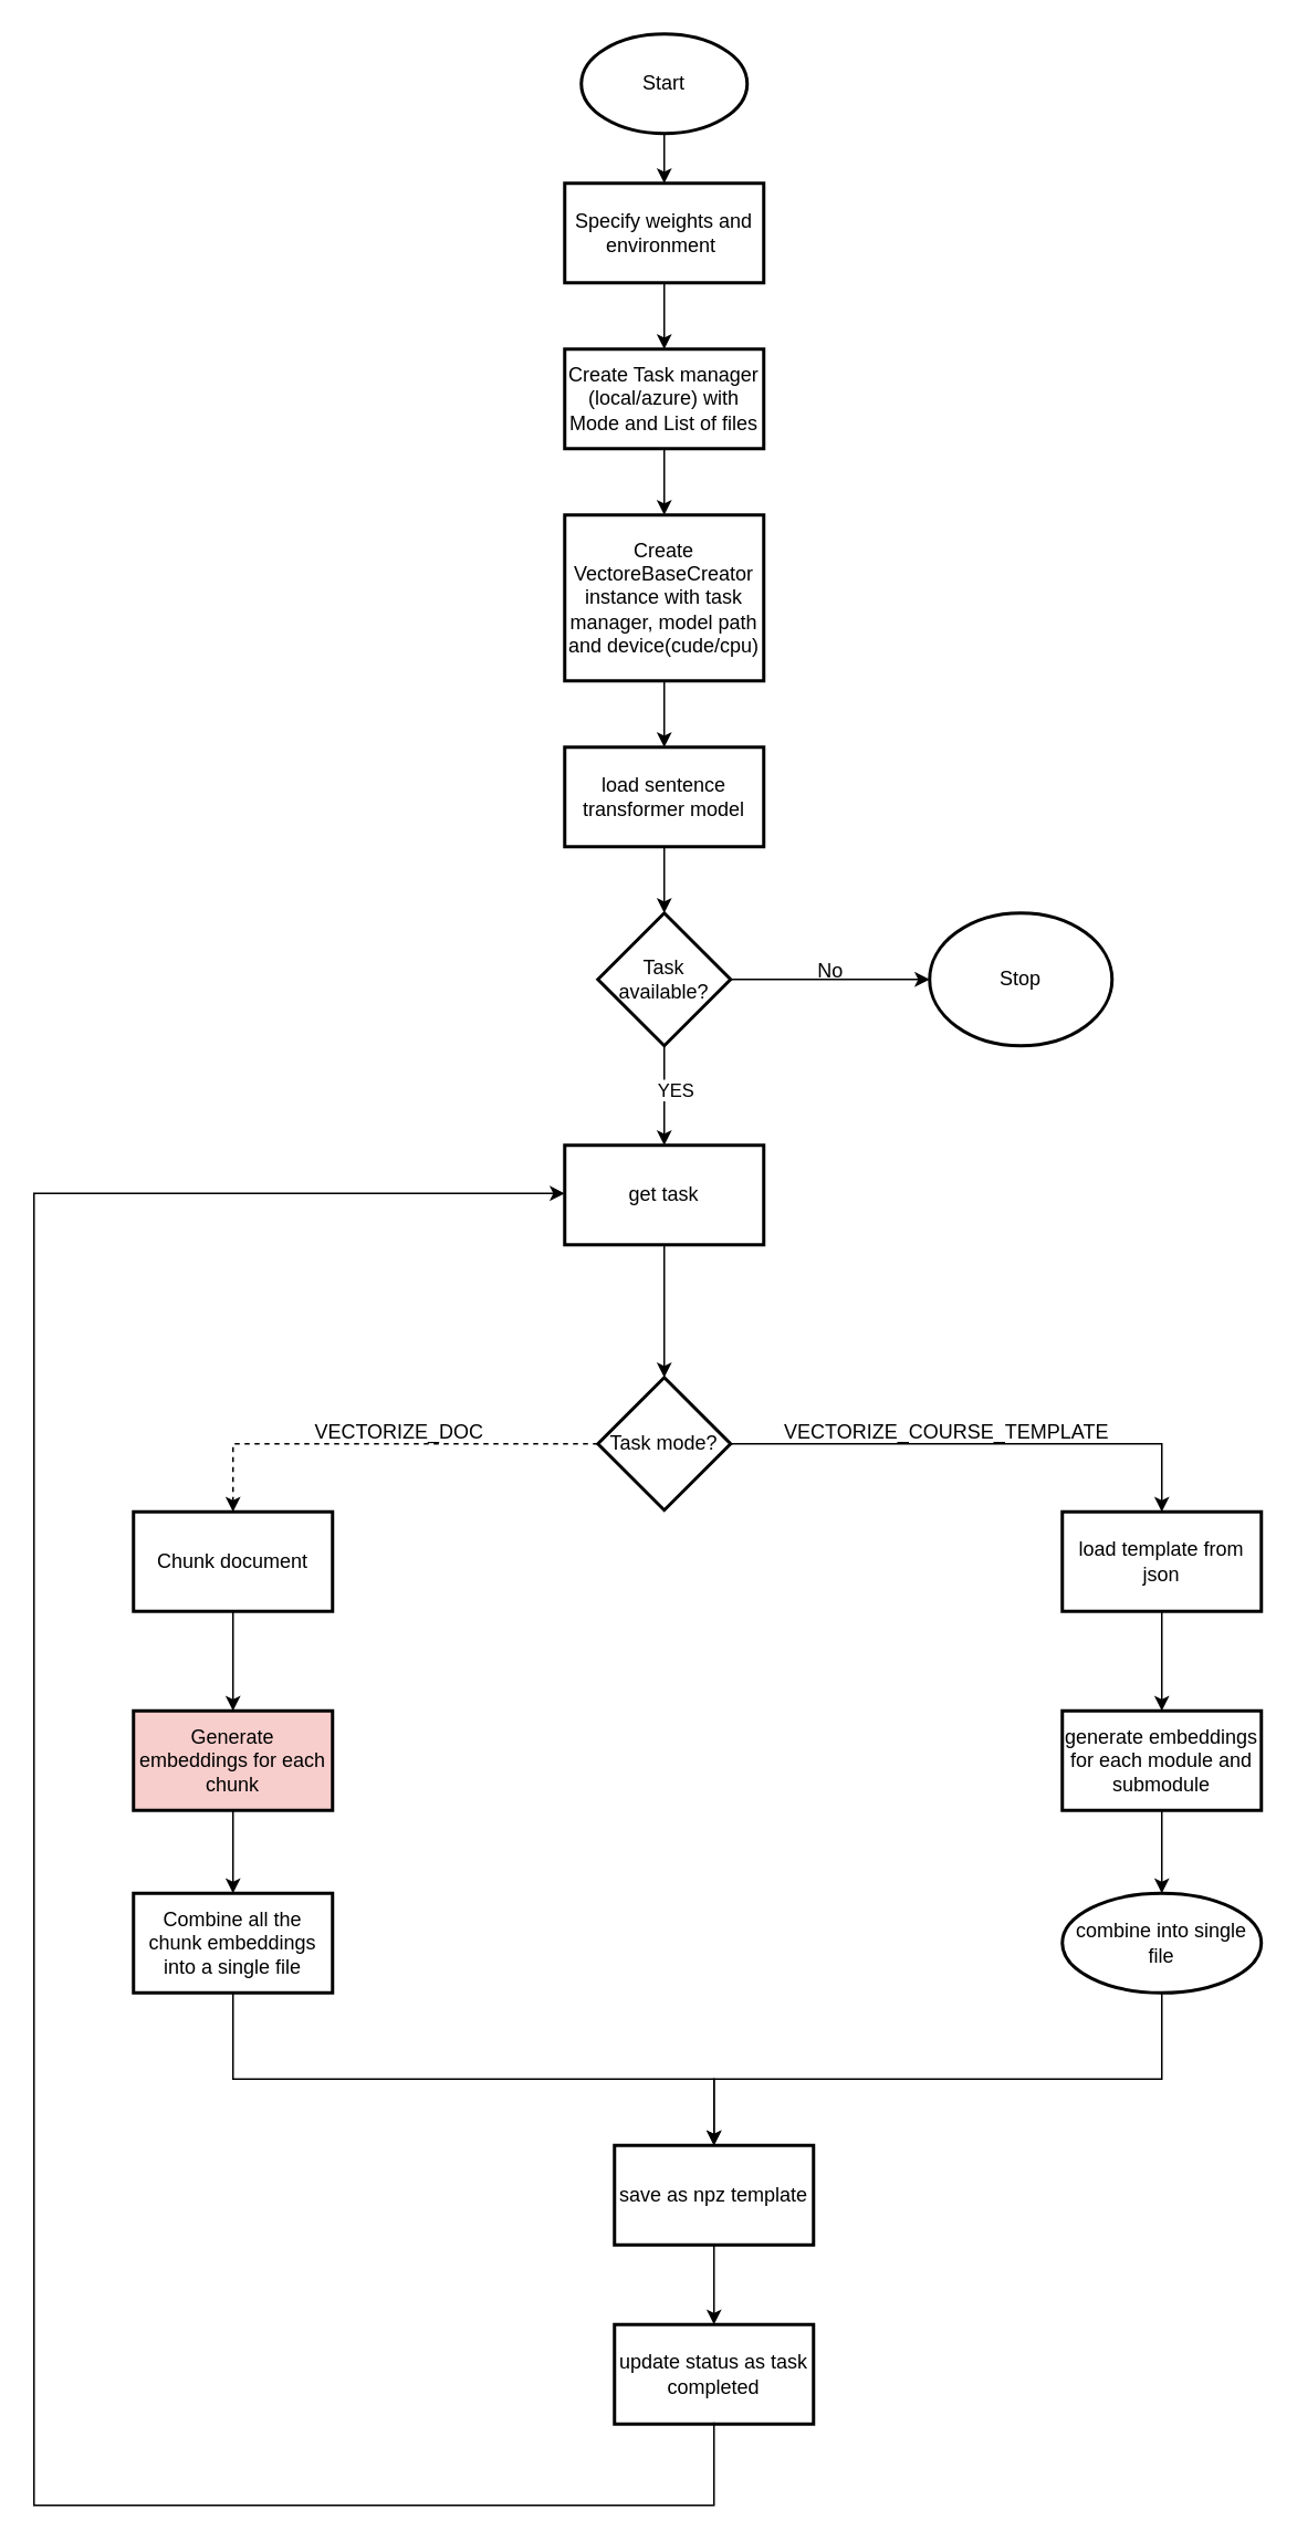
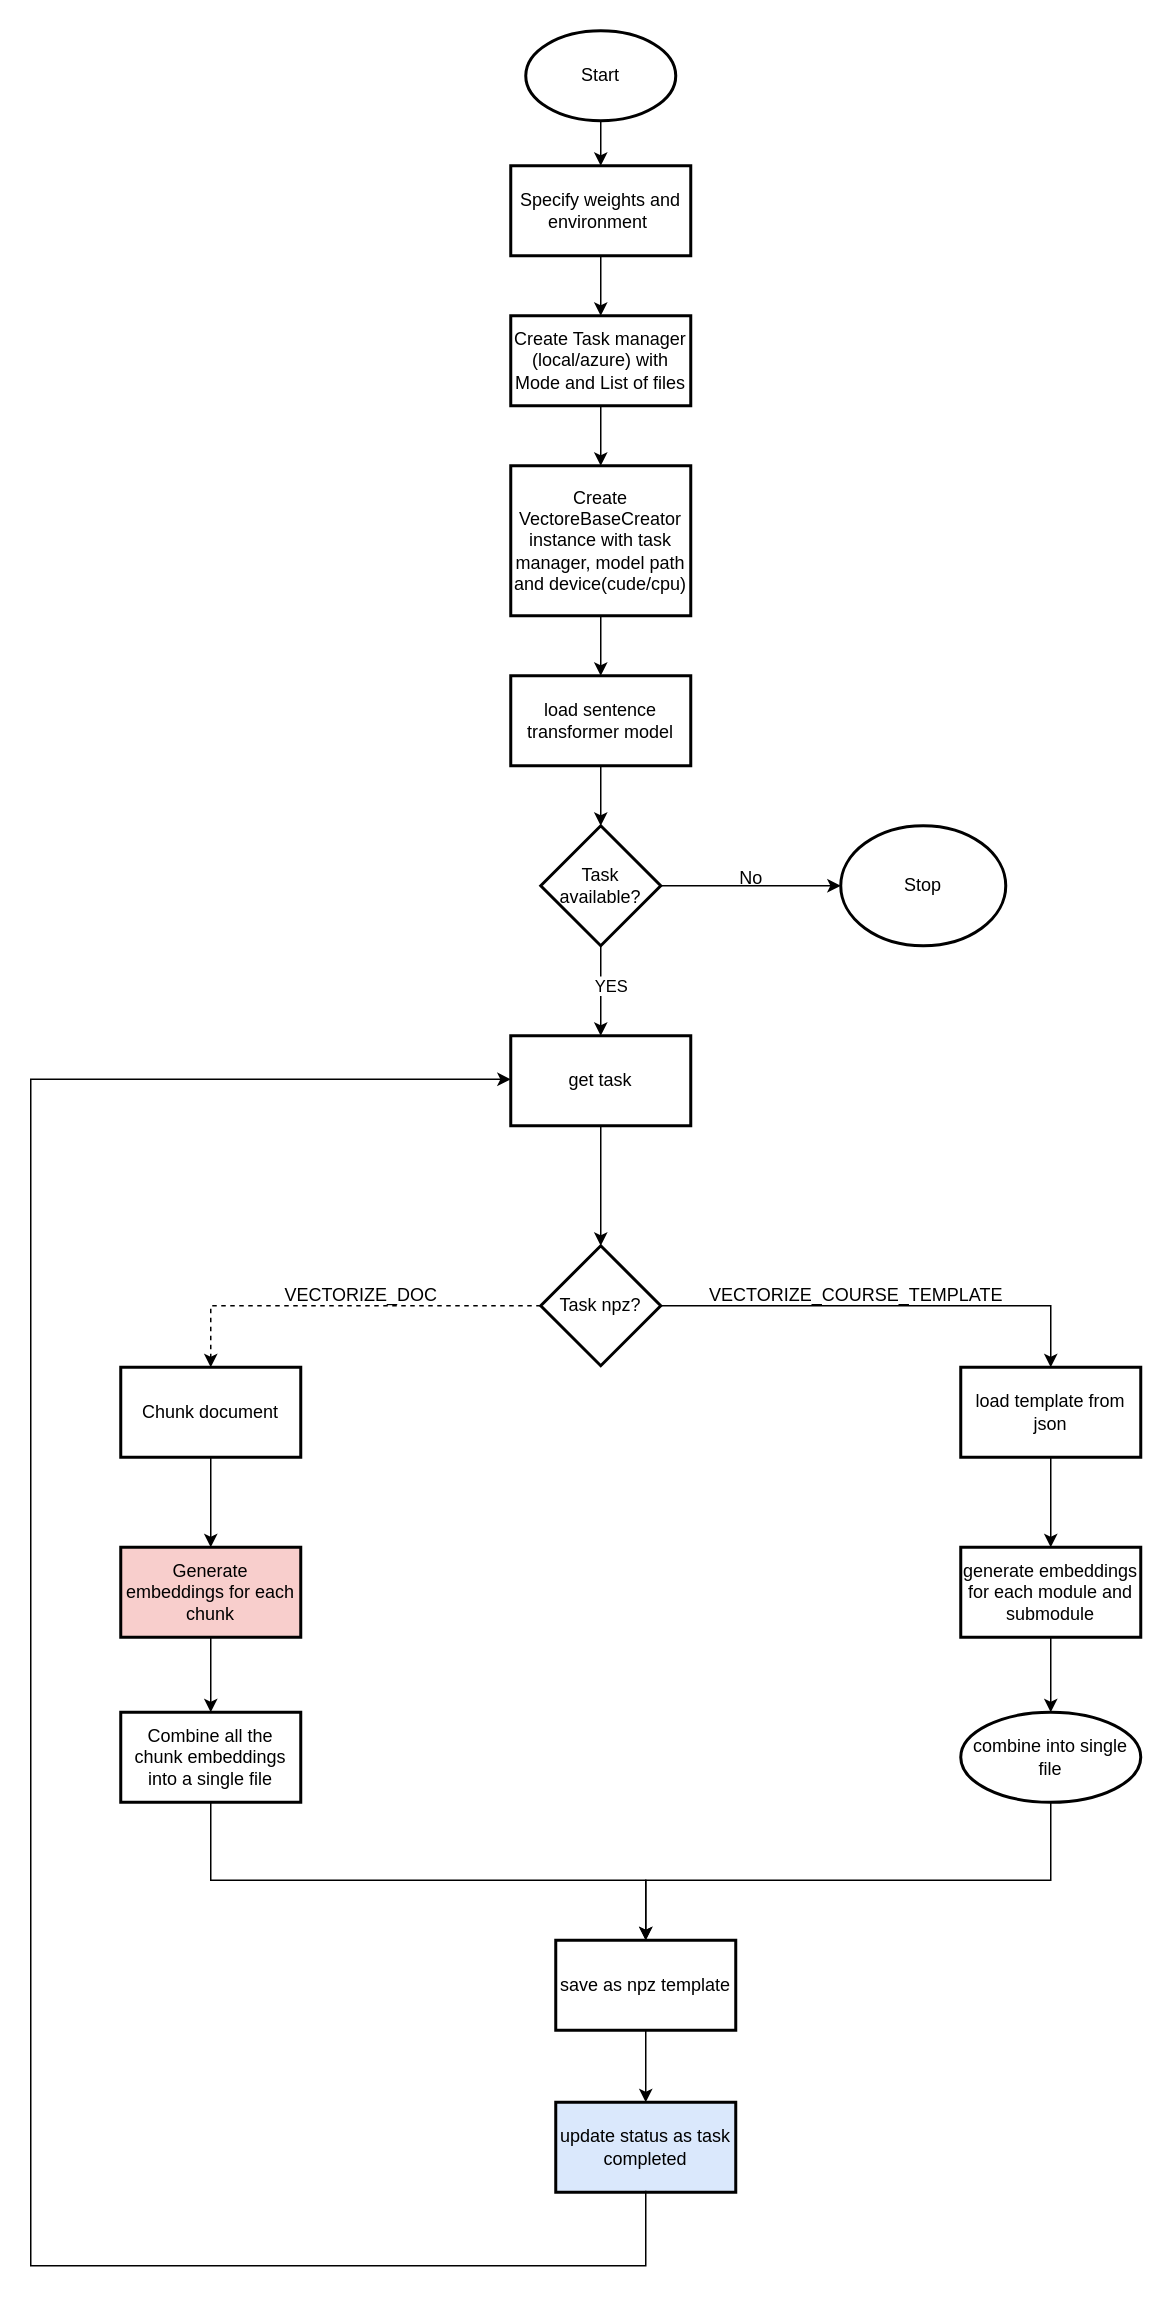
  <mxCell id="0" />
  <mxCell id="1" parent="0" />
  <mxCell id="2" value="Start" style="strokeWidth=2;html=1;shape=mxgraph.flowchart.start_1;whiteSpace=wrap;" vertex="1" parent="1"><mxGeometry x="350" y="20" width="100" height="60" as="geometry" /></mxCell>
  <mxCell id="3" value="" style="edgeStyle=orthogonalEdgeStyle;rounded=0;orthogonalLoop=1;jettySize=auto;html=1;" edge="1" parent="1" source="4" target="9"><mxGeometry relative="1" as="geometry" /></mxCell>
  <mxCell id="4" value="Create Task manager (local/azure) with Mode and List of files" style="whiteSpace=wrap;html=1;strokeWidth=2;" vertex="1" parent="1"><mxGeometry x="340" y="210" width="120" height="60" as="geometry" /></mxCell>
  <mxCell id="5" value="Specify weights and environment&amp;nbsp;" style="whiteSpace=wrap;html=1;strokeWidth=2;" vertex="1" parent="1"><mxGeometry x="340" y="110" width="120" height="60" as="geometry" /></mxCell>
  <mxCell id="6" value="" style="endArrow=classic;html=1;rounded=0;entryX=0.5;entryY=0;entryDx=0;entryDy=0;exitX=0.5;exitY=1;exitDx=0;exitDy=0;exitPerimeter=0;" edge="1" parent="1" source="2" target="5"><mxGeometry width="50" height="50" relative="1" as="geometry"><mxPoint x="400" y="140" as="sourcePoint" /><mxPoint x="450" y="90" as="targetPoint" /></mxGeometry></mxCell>
  <mxCell id="7" value="" style="endArrow=classic;html=1;rounded=0;exitX=0.5;exitY=1;exitDx=0;exitDy=0;entryX=0.5;entryY=0;entryDx=0;entryDy=0;" edge="1" parent="1" source="5" target="4"><mxGeometry width="50" height="50" relative="1" as="geometry"><mxPoint x="399.5" y="260" as="sourcePoint" /><mxPoint x="400" y="340" as="targetPoint" /></mxGeometry></mxCell>
  <mxCell id="8" value="" style="edgeStyle=orthogonalEdgeStyle;rounded=0;orthogonalLoop=1;jettySize=auto;html=1;" edge="1" parent="1" source="9" target="12"><mxGeometry relative="1" as="geometry" /></mxCell>
  <mxCell id="9" value="Create VectoreBaseCreator instance with task manager, model path and device(cude/cpu)" style="whiteSpace=wrap;html=1;strokeWidth=2;" vertex="1" parent="1"><mxGeometry x="340" y="310" width="120" height="100" as="geometry" /></mxCell>
  <mxCell id="10" style="edgeStyle=orthogonalEdgeStyle;rounded=0;orthogonalLoop=1;jettySize=auto;html=1;exitX=0.5;exitY=1;exitDx=0;exitDy=0;" edge="1" parent="1" source="9" target="9"><mxGeometry relative="1" as="geometry" /></mxCell>
  <mxCell id="11" value="" style="edgeStyle=orthogonalEdgeStyle;rounded=0;orthogonalLoop=1;jettySize=auto;html=1;" edge="1" parent="1" source="12" target="15"><mxGeometry relative="1" as="geometry" /></mxCell>
  <mxCell id="12" value="load sentence transformer model" style="whiteSpace=wrap;html=1;strokeWidth=2;" vertex="1" parent="1"><mxGeometry x="340" y="450" width="120" height="60" as="geometry" /></mxCell>
  <mxCell id="13" value="" style="edgeStyle=orthogonalEdgeStyle;rounded=0;orthogonalLoop=1;jettySize=auto;html=1;" edge="1" parent="1" source="15" target="17"><mxGeometry relative="1" as="geometry" /></mxCell>
  <mxCell id="14" value="YES" style="edgeLabel;html=1;align=center;verticalAlign=middle;resizable=0;points=[];" vertex="1" connectable="0" parent="13"><mxGeometry x="-0.133" y="6" relative="1" as="geometry"><mxPoint as="offset" /></mxGeometry></mxCell>
  <mxCell id="15" value="Task available?" style="rhombus;whiteSpace=wrap;html=1;strokeWidth=2;" vertex="1" parent="1"><mxGeometry x="360" y="550" width="80" height="80" as="geometry" /></mxCell>
  <mxCell id="16" value="" style="edgeStyle=orthogonalEdgeStyle;rounded=0;orthogonalLoop=1;jettySize=auto;html=1;" edge="1" parent="1" source="17" target="20"><mxGeometry relative="1" as="geometry" /></mxCell>
  <mxCell id="17" value="get task" style="whiteSpace=wrap;html=1;strokeWidth=2;" vertex="1" parent="1"><mxGeometry x="340" y="690" width="120" height="60" as="geometry" /></mxCell>
  <mxCell id="18" value="" style="edgeStyle=orthogonalEdgeStyle;rounded=0;orthogonalLoop=1;jettySize=auto;html=1;dashed=1;" edge="1" parent="1" source="20" target="22"><mxGeometry relative="1" as="geometry" /></mxCell>
  <mxCell id="19" value="" style="edgeStyle=orthogonalEdgeStyle;rounded=0;orthogonalLoop=1;jettySize=auto;html=1;" edge="1" parent="1" source="20" target="29"><mxGeometry relative="1" as="geometry" /></mxCell>
- <mxCell id="20" value="Task mode?" style="rhombus;whiteSpace=wrap;html=1;strokeWidth=2;" vertex="1" parent="1"><mxGeometry x="360" y="830" width="80" height="80" as="geometry" /></mxCell>
+ <mxCell id="20" value="Task npz?" style="rhombus;whiteSpace=wrap;html=1;strokeWidth=2;" vertex="1" parent="1"><mxGeometry x="360" y="830" width="80" height="80" as="geometry" /></mxCell>
  <mxCell id="21" value="" style="edgeStyle=orthogonalEdgeStyle;rounded=0;orthogonalLoop=1;jettySize=auto;html=1;" edge="1" parent="1" source="22" target="24"><mxGeometry relative="1" as="geometry" /></mxCell>
  <mxCell id="22" value="Chunk document" style="whiteSpace=wrap;html=1;strokeWidth=2;" vertex="1" parent="1"><mxGeometry x="80" y="911" width="120" height="60" as="geometry" /></mxCell>
  <mxCell id="23" value="" style="edgeStyle=orthogonalEdgeStyle;rounded=0;orthogonalLoop=1;jettySize=auto;html=1;" edge="1" parent="1" source="24" target="26"><mxGeometry relative="1" as="geometry" /></mxCell>
  <mxCell id="24" value="Generate embeddings for each chunk" style="whiteSpace=wrap;html=1;strokeWidth=2;fillColor=#f8cecc;" vertex="1" parent="1"><mxGeometry x="80" y="1031" width="120" height="60" as="geometry" /></mxCell>
  <mxCell id="25" value="" style="edgeStyle=orthogonalEdgeStyle;rounded=0;orthogonalLoop=1;jettySize=auto;html=1;exitX=0.5;exitY=1;exitDx=0;exitDy=0;" edge="1" parent="1" source="26" target="35"><mxGeometry relative="1" as="geometry"><mxPoint x="140" y="1153" as="sourcePoint" /><Array as="points"><mxPoint x="140" y="1253" /><mxPoint x="430" y="1253" /></Array></mxGeometry></mxCell>
  <mxCell id="26" value="Combine all the chunk embeddings into a single file" style="whiteSpace=wrap;html=1;strokeWidth=2;" vertex="1" parent="1"><mxGeometry x="80" y="1141" width="120" height="60" as="geometry" /></mxCell>
  <mxCell id="27" value="VECTORIZE_DOC" style="text;html=1;align=center;verticalAlign=middle;resizable=0;points=[];autosize=1;strokeColor=none;fillColor=none;" vertex="1" parent="1"><mxGeometry x="175" y="848" width="130" height="30" as="geometry" /></mxCell>
  <mxCell id="28" value="" style="edgeStyle=orthogonalEdgeStyle;rounded=0;orthogonalLoop=1;jettySize=auto;html=1;" edge="1" parent="1" source="29" target="32"><mxGeometry relative="1" as="geometry" /></mxCell>
  <mxCell id="29" value="load template from json" style="whiteSpace=wrap;html=1;strokeWidth=2;" vertex="1" parent="1"><mxGeometry x="640" y="911" width="120" height="60" as="geometry" /></mxCell>
  <mxCell id="30" value="VECTORIZE_COURSE_TEMPLATE" style="text;html=1;align=center;verticalAlign=middle;resizable=0;points=[];autosize=1;strokeColor=none;fillColor=none;" vertex="1" parent="1"><mxGeometry x="460" y="848" width="220" height="30" as="geometry" /></mxCell>
  <mxCell id="31" value="" style="edgeStyle=orthogonalEdgeStyle;rounded=0;orthogonalLoop=1;jettySize=auto;html=1;" edge="1" parent="1" source="32" target="33"><mxGeometry relative="1" as="geometry" /></mxCell>
  <mxCell id="32" value="generate embeddings for each module and submodule" style="whiteSpace=wrap;html=1;strokeWidth=2;" vertex="1" parent="1"><mxGeometry x="640" y="1031" width="120" height="60" as="geometry" /></mxCell>
  <mxCell id="33" value="combine into single file" style="ellipse;whiteSpace=wrap;html=1;strokeWidth=2;" vertex="1" parent="1"><mxGeometry x="640" y="1141" width="120" height="60" as="geometry" /></mxCell>
  <mxCell id="34" value="" style="edgeStyle=orthogonalEdgeStyle;rounded=0;orthogonalLoop=1;jettySize=auto;html=1;" edge="1" parent="1" source="35" target="37"><mxGeometry relative="1" as="geometry" /></mxCell>
  <mxCell id="35" value="save as npz template" style="whiteSpace=wrap;html=1;strokeWidth=2;" vertex="1" parent="1"><mxGeometry x="370" y="1293" width="120" height="60" as="geometry" /></mxCell>
  <mxCell id="36" value="" style="endArrow=classic;html=1;rounded=0;entryX=0.5;entryY=0;entryDx=0;entryDy=0;exitX=0.5;exitY=1;exitDx=0;exitDy=0;" edge="1" parent="1" source="33" target="35"><mxGeometry width="50" height="50" relative="1" as="geometry"><mxPoint x="700" y="1211" as="sourcePoint" /><mxPoint x="140" y="1253" as="targetPoint" /><Array as="points"><mxPoint x="700" y="1253" /><mxPoint x="430" y="1253" /></Array></mxGeometry></mxCell>
- <mxCell id="37" value="update status as task completed" style="whiteSpace=wrap;html=1;strokeWidth=2;" vertex="1" parent="1"><mxGeometry x="370" y="1401" width="120" height="60" as="geometry" /></mxCell>
+ <mxCell id="37" value="update status as task completed" style="whiteSpace=wrap;html=1;strokeWidth=2;fillColor=#dae8fc;" vertex="1" parent="1"><mxGeometry x="370" y="1401" width="120" height="60" as="geometry" /></mxCell>
  <mxCell id="38" value="" style="edgeStyle=orthogonalEdgeStyle;rounded=0;orthogonalLoop=1;jettySize=auto;html=1;exitX=1;exitY=0.5;exitDx=0;exitDy=0;" edge="1" parent="1" source="15" target="39"><mxGeometry relative="1" as="geometry"><mxPoint x="540" y="590" as="sourcePoint" /></mxGeometry></mxCell>
  <mxCell id="39" value="Stop" style="ellipse;whiteSpace=wrap;html=1;strokeWidth=2;" vertex="1" parent="1"><mxGeometry x="560" y="550" width="110" height="80" as="geometry" /></mxCell>
  <mxCell id="40" value="No" style="text;html=1;align=center;verticalAlign=middle;resizable=0;points=[];autosize=1;strokeColor=none;fillColor=none;" vertex="1" parent="1"><mxGeometry x="480" y="570" width="40" height="30" as="geometry" /></mxCell>
  <mxCell id="41" value="" style="endArrow=classic;html=1;rounded=0;exitX=0.5;exitY=1;exitDx=0;exitDy=0;entryX=0;entryY=0.5;entryDx=0;entryDy=0;" edge="1" parent="1"><mxGeometry width="50" height="50" relative="1" as="geometry"><mxPoint x="430" y="1460" as="sourcePoint" /><mxPoint x="340" y="719" as="targetPoint" /><Array as="points"><mxPoint x="430" y="1510" /><mxPoint x="20" y="1510" /><mxPoint x="20" y="719" /></Array></mxGeometry></mxCell>
